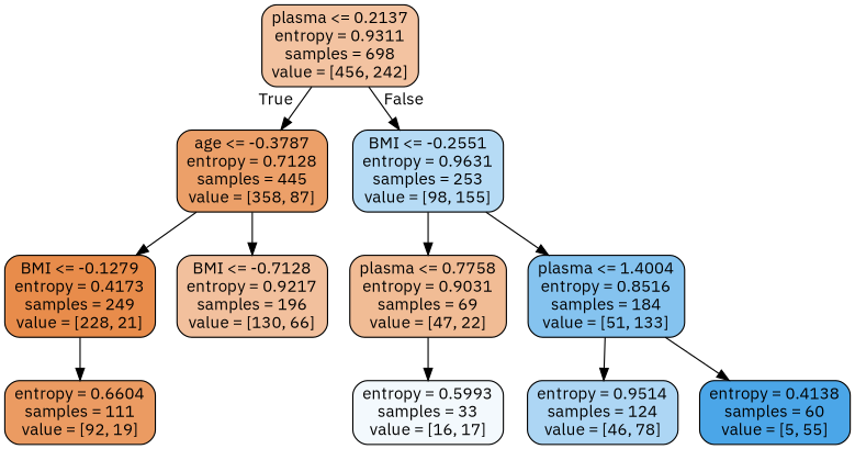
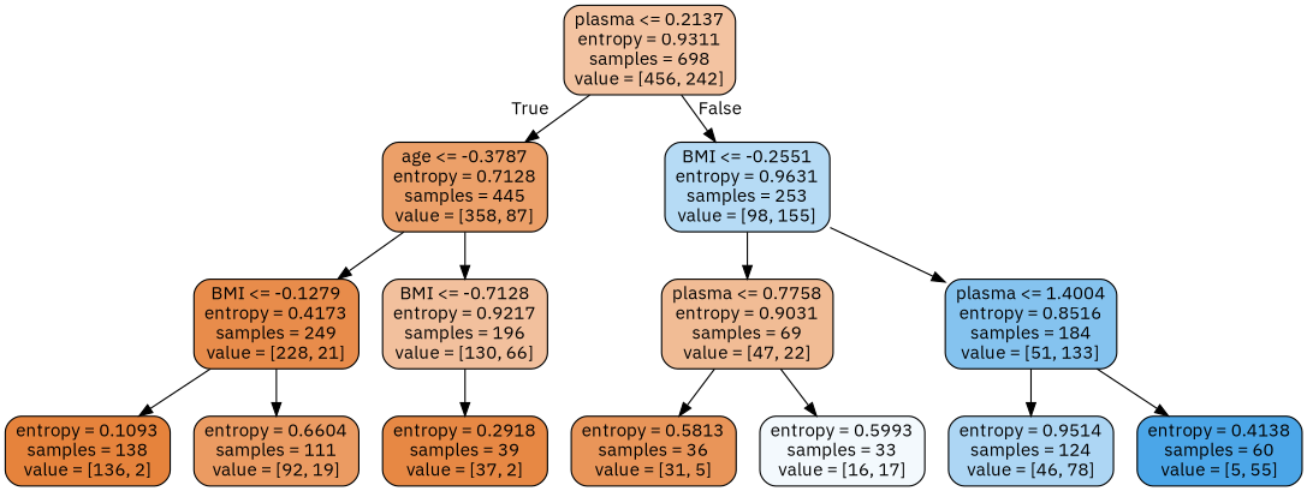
  digraph {
    fontname="IBM Plex Sans"
    node [color=black fontname="IBM Plex Sans" shape=box style="filled, rounded"]
    edge [fontname="IBM Plex Sans"]
    n1 [fillcolor="#e5813978" label="plasma <= 0.2137\nentropy = 0.9311\nsamples = 698\nvalue = [456, 242]"]
    n2 [fillcolor="#e58139c1" label="age <= -0.3787\nentropy = 0.7128\nsamples = 445\nvalue = [358, 87]"]
    n3 [fillcolor="#399de55e" label="BMI <= -0.2551\nentropy = 0.9631\nsamples = 253\nvalue = [98, 155]"]
    n4 [fillcolor="#e58139e8" label="BMI <= -0.1279\nentropy = 0.4173\nsamples = 249\nvalue = [228, 21]"]
    n5 [fillcolor="#e581397e" label="BMI <= -0.7128\nentropy = 0.9217\nsamples = 196\nvalue = [130, 66]"]
    n6 [fillcolor="#e5813988" label="plasma <= 0.7758\nentropy = 0.9031\nsamples = 69\nvalue = [47, 22]"]
    n7 [fillcolor="#399de59d" label="plasma <= 1.4004\nentropy = 0.8516\nsamples = 184\nvalue = [51, 133]"]
+   n8 [fillcolor="#e58139fb" label="entropy = 0.1093\nsamples = 138\nvalue = [136, 2]"]
    n9 [fillcolor="#e58139ca" label="entropy = 0.6604\nsamples = 111\nvalue = [92, 19]"]
+   n10 [fillcolor="#e58139f1" label="entropy = 0.2918\nsamples = 39\nvalue = [37, 2]"]
+   n11 [fillcolor="#e58139d6" label="entropy = 0.5813\nsamples = 36\nvalue = [31, 5]"]
    n12 [fillcolor="#399de50f" label="entropy = 0.5993\nsamples = 33\nvalue = [16, 17]"]
    n13 [fillcolor="#399de569" label="entropy = 0.9514\nsamples = 124\nvalue = [46, 78]"]
    n14 [fillcolor="#399de5e8" label="entropy = 0.4138\nsamples = 60\nvalue = [5, 55]"]
    n1 -> n2 [headlabel=True labelangle=45 labeldistance=2.5]
    n1 -> n3 [headlabel=False labelangle=-45 labeldistance=2.5]
    n2 -> n4
    n2 -> n5
    n3 -> n6
    n3 -> n7
+   n4 -> n8
    n4 -> n9
+   n5 -> n10
+   n6 -> n11
    n6 -> n12
    n7 -> n13
    n7 -> n14
  }
